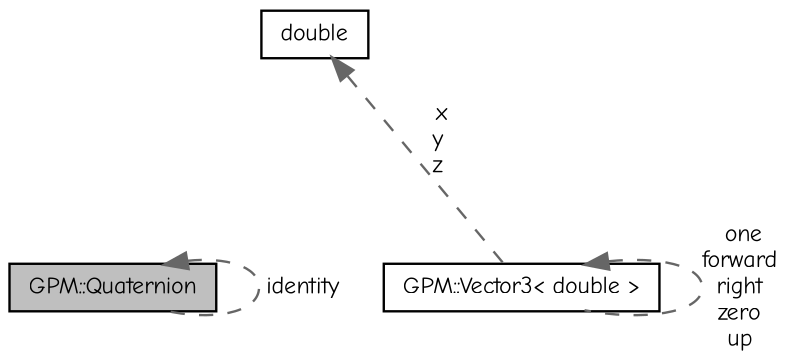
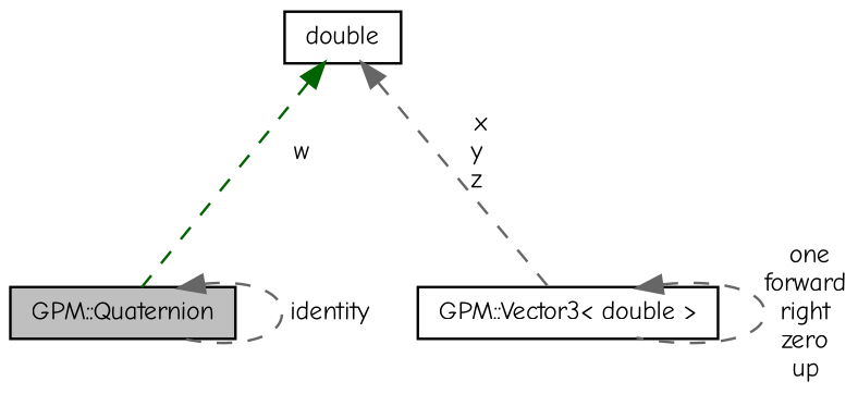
  digraph {
    fontname="Comic Neue"
    node [color=black fillcolor=white fontname="Comic Neue" fontsize=10 shape=record style=filled]
    edge [color=gray40 dir=back fontname="Comic Neue" fontsize=10 labelfontname=Helvetica labelfontsize=10 style=dashed]
    n1 [fillcolor=grey75 fontcolor=black height=0.2 label="GPM::Quaternion" width=0.4]
    n2 [height=0.2 label=double width=0.4]
    n3 [height=0.2 label="GPM::Vector3\< double \>" width=0.4]
    n1 -> n1 [label=" identity"]
+   n2 -> n1 [color=darkgreen label=" w"]
    n2 -> n3 [label=" x\ny\nz"]
    n3 -> n3 [label=" one\nforward\nright\nzero\nup"]
  }
